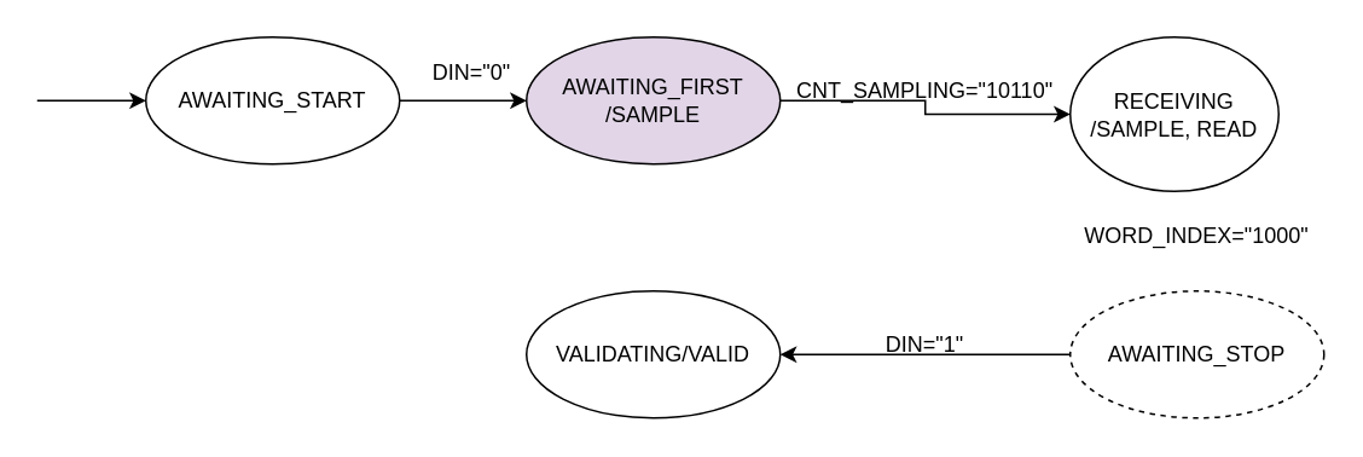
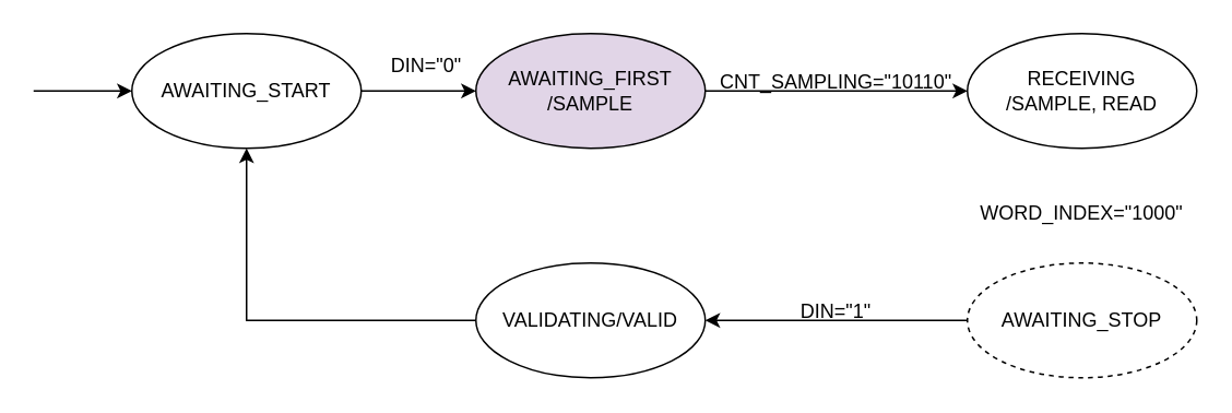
  <mxCell id="0" />
  <mxCell id="1" parent="0" />
  <mxCell id="2" style="edgeStyle=orthogonalEdgeStyle;rounded=0;orthogonalLoop=1;jettySize=auto;html=1;entryX=0;entryY=0.5;entryDx=0;entryDy=0;startArrow=none;startFill=0;" edge="1" parent="1" source="3" target="6"><mxGeometry relative="1" as="geometry" /></mxCell>
  <mxCell id="3" value="AWAITING_START" style="ellipse;whiteSpace=wrap;html=1;" vertex="1" parent="1"><mxGeometry x="80" y="20" width="140" height="70" as="geometry" /></mxCell>
  <mxCell id="4" value="" style="endArrow=classic;startArrow=none;html=1;entryX=0;entryY=0.5;entryDx=0;entryDy=0;startFill=0;" edge="1" parent="1" target="3"><mxGeometry width="50" height="50" relative="1" as="geometry"><mxPoint x="20" y="55" as="sourcePoint" /><mxPoint x="200" y="100" as="targetPoint" /></mxGeometry></mxCell>
  <mxCell id="5" style="edgeStyle=orthogonalEdgeStyle;rounded=0;orthogonalLoop=1;jettySize=auto;html=1;startArrow=none;startFill=0;" edge="1" parent="1" source="6" target="7"><mxGeometry relative="1" as="geometry" /></mxCell>
  <mxCell id="6" value="&lt;div&gt;AWAITING_FIRST&lt;/div&gt;&lt;div&gt;/SAMPLE&lt;/div&gt;" style="ellipse;whiteSpace=wrap;html=1;fillColor=#e1d5e7;" vertex="1" parent="1"><mxGeometry x="290" y="20" width="140" height="70" as="geometry" /></mxCell>
- <mxCell id="7" value="&lt;div&gt;RECEIVING&lt;/div&gt;&lt;div&gt;/SAMPLE, READ&lt;/div&gt;" style="ellipse;whiteSpace=wrap;html=1;" vertex="1" parent="1"><mxGeometry x="590" y="20" width="115" height="85" as="geometry" /></mxCell>
+ <mxCell id="7" value="&lt;div&gt;RECEIVING&lt;/div&gt;&lt;div&gt;/SAMPLE, READ&lt;/div&gt;" style="ellipse;whiteSpace=wrap;html=1;" vertex="1" parent="1"><mxGeometry x="590" y="20" width="140" height="70" as="geometry" /></mxCell>
  <mxCell id="8" style="edgeStyle=orthogonalEdgeStyle;rounded=0;orthogonalLoop=1;jettySize=auto;html=1;startArrow=none;startFill=0;" edge="1" parent="1" source="9" target="11"><mxGeometry relative="1" as="geometry" /></mxCell>
  <mxCell id="9" value="&lt;div&gt;AWAITING_STOP&lt;/div&gt;" style="ellipse;whiteSpace=wrap;html=1;dashed=1;" vertex="1" parent="1"><mxGeometry x="590" y="160" width="140" height="70" as="geometry" /></mxCell>
+ <mxCell id="10" style="edgeStyle=orthogonalEdgeStyle;rounded=0;orthogonalLoop=1;jettySize=auto;html=1;exitX=0;exitY=0.5;exitDx=0;exitDy=0;startArrow=none;startFill=0;entryX=0.5;entryY=1;entryDx=0;entryDy=0;" edge="1" parent="1" source="11" target="3"><mxGeometry relative="1" as="geometry"><mxPoint x="160" y="195" as="targetPoint" /></mxGeometry></mxCell>
  <mxCell id="11" value="VALIDATING/VALID" style="ellipse;whiteSpace=wrap;html=1;" vertex="1" parent="1"><mxGeometry x="290" y="160" width="140" height="70" as="geometry" /></mxCell>
  <mxCell id="12" value="DIN=&quot;0&quot;" style="text;html=1;strokeColor=none;fillColor=none;align=center;verticalAlign=middle;whiteSpace=wrap;rounded=0;" vertex="1" parent="1"><mxGeometry x="220" y="30" width="80" height="20" as="geometry" /></mxCell>
  <mxCell id="13" value="CNT_SAMPLING=&quot;10110&quot;" style="text;html=1;strokeColor=none;fillColor=none;align=center;verticalAlign=middle;whiteSpace=wrap;rounded=0;" vertex="1" parent="1"><mxGeometry x="470" y="40" width="80" height="20" as="geometry" /></mxCell>
  <mxCell id="14" value="WORD_INDEX=&quot;1000&quot;" style="text;html=1;strokeColor=none;fillColor=none;align=center;verticalAlign=middle;whiteSpace=wrap;rounded=0;" vertex="1" parent="1"><mxGeometry x="620" y="120" width="80" height="20" as="geometry" /></mxCell>
  <mxCell id="15" value="DIN=&quot;1&quot;" style="text;html=1;strokeColor=none;fillColor=none;align=center;verticalAlign=middle;whiteSpace=wrap;rounded=0;" vertex="1" parent="1"><mxGeometry x="470" y="180" width="80" height="20" as="geometry" /></mxCell>
